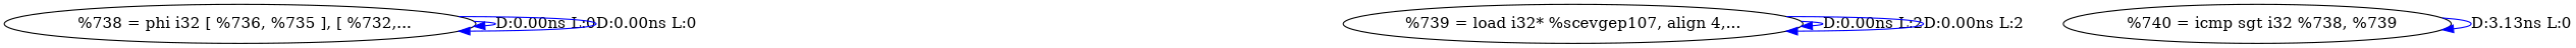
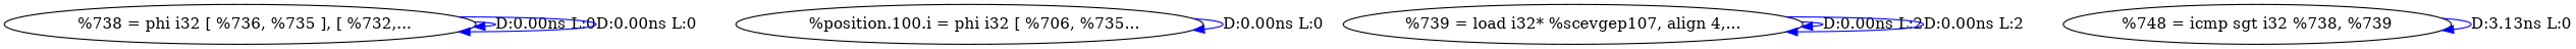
  digraph {
    edge [color=blue]
    n1 [label="  %738 = phi i32 [ %736, %735 ], [ %732,..."]
+   n2 [label="  %position.100.i = phi i32 [ %706, %735..."]
    n3 [label="%739 = load i32* %scevgep107, align 4,..."]
-   n4 [label="  %740 = icmp sgt i32 %738, %739"]
+   n4 [label="%748 = icmp sgt i32 %738, %739"]
    n1 -> n1 [label="D:0.00ns L:0"]
    n1 -> n1 [label="D:0.00ns L:0"]
+   n2 -> n2 [label="D:0.00ns L:0"]
    n3 -> n3 [label="D:0.00ns L:2"]
    n3 -> n3 [label="D:0.00ns L:2"]
    n4 -> n4 [label="D:3.13ns L:0"]
  }
